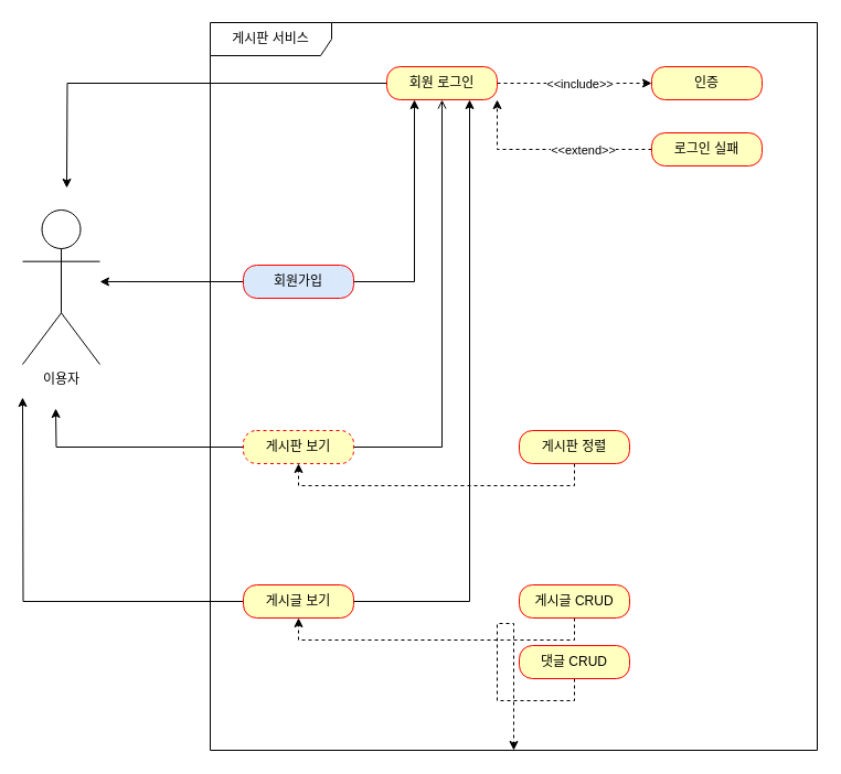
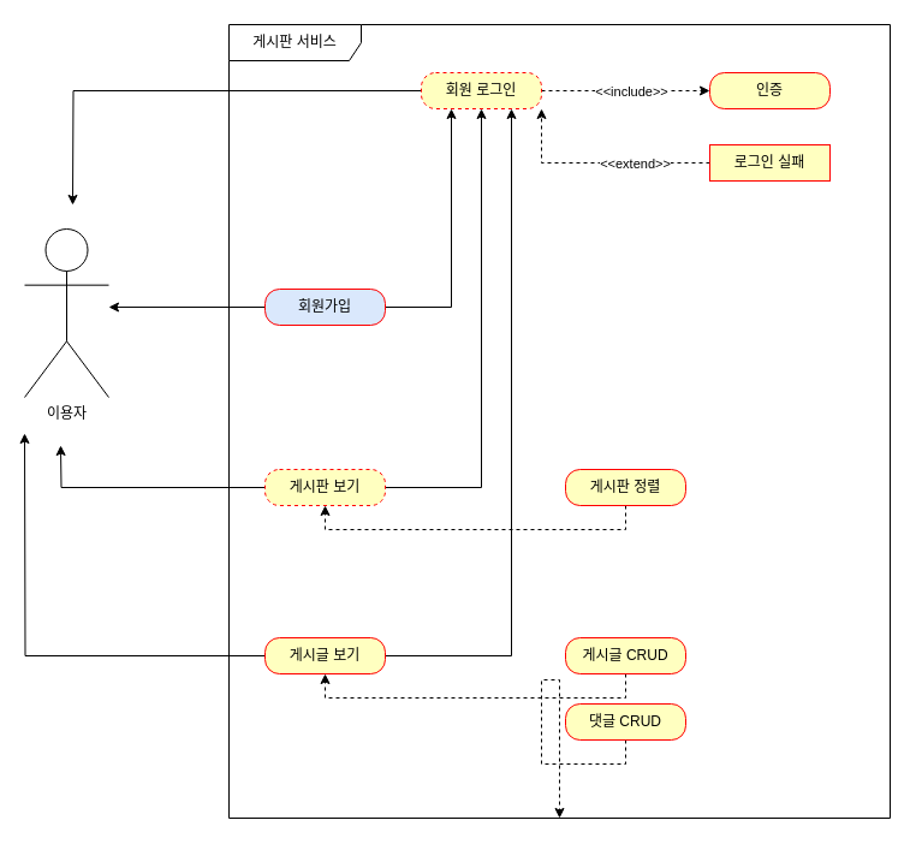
  <mxCell id="0" />
  <mxCell id="1" parent="0" />
  <mxCell id="2" value="이용자&lt;br&gt;" style="shape=umlActor;verticalLabelPosition=bottom;verticalAlign=top;html=1;outlineConnect=0;" vertex="1" parent="1"><mxGeometry x="20" y="190" width="70" height="140" as="geometry" /></mxCell>
  <mxCell id="3" value="게시판 서비스" style="shape=umlFrame;whiteSpace=wrap;html=1;width=110;height=30;" vertex="1" parent="1"><mxGeometry x="190" y="20" width="550" height="660" as="geometry" /></mxCell>
  <mxCell id="4" style="edgeStyle=orthogonalEdgeStyle;rounded=0;orthogonalLoop=1;jettySize=auto;html=1;exitX=0;exitY=0.5;exitDx=0;exitDy=0;" edge="1" parent="1" source="6"><mxGeometry relative="1" as="geometry"><mxPoint x="90" y="254.966" as="targetPoint" /></mxGeometry></mxCell>
  <mxCell id="5" style="edgeStyle=orthogonalEdgeStyle;rounded=0;orthogonalLoop=1;jettySize=auto;html=1;exitX=1;exitY=0.5;exitDx=0;exitDy=0;entryX=0.25;entryY=1;entryDx=0;entryDy=0;" edge="1" parent="1" source="6" target="16"><mxGeometry relative="1" as="geometry" /></mxCell>
  <mxCell id="6" value="회원가입" style="rounded=1;whiteSpace=wrap;html=1;arcSize=40;fontColor=#000000;fillColor=#dae8fc;strokeColor=#ff0000;" vertex="1" parent="1"><mxGeometry x="220" y="240" width="100" height="30" as="geometry" /></mxCell>
  <mxCell id="7" style="edgeStyle=orthogonalEdgeStyle;rounded=0;orthogonalLoop=1;jettySize=auto;html=1;exitX=0;exitY=0.5;exitDx=0;exitDy=0;" edge="1" parent="1" source="9"><mxGeometry relative="1" as="geometry"><mxPoint x="50" y="370" as="targetPoint" /></mxGeometry></mxCell>
- <mxCell id="8" style="edgeStyle=orthogonalEdgeStyle;rounded=0;orthogonalLoop=1;jettySize=auto;html=1;exitX=1;exitY=0.5;exitDx=0;exitDy=0;endArrow=open;" edge="1" parent="1" source="9" target="16"><mxGeometry relative="1" as="geometry" /></mxCell>
+ <mxCell id="8" style="edgeStyle=orthogonalEdgeStyle;rounded=0;orthogonalLoop=1;jettySize=auto;html=1;exitX=1;exitY=0.5;exitDx=0;exitDy=0;" edge="1" parent="1" source="9" target="16"><mxGeometry relative="1" as="geometry" /></mxCell>
  <mxCell id="9" value="게시판 보기" style="rounded=1;whiteSpace=wrap;html=1;arcSize=40;fontColor=#000000;fillColor=#ffffc0;strokeColor=#ff0000;dashed=1;" vertex="1" parent="1"><mxGeometry x="220" y="390" width="100" height="30" as="geometry" /></mxCell>
  <mxCell id="10" style="edgeStyle=orthogonalEdgeStyle;rounded=0;orthogonalLoop=1;jettySize=auto;html=1;exitX=0;exitY=0.5;exitDx=0;exitDy=0;" edge="1" parent="1" source="12"><mxGeometry relative="1" as="geometry"><mxPoint x="20" y="360" as="targetPoint" /></mxGeometry></mxCell>
  <mxCell id="11" style="edgeStyle=orthogonalEdgeStyle;rounded=0;orthogonalLoop=1;jettySize=auto;html=1;exitX=1;exitY=0.5;exitDx=0;exitDy=0;entryX=0.75;entryY=1;entryDx=0;entryDy=0;" edge="1" parent="1" source="12" target="16"><mxGeometry relative="1" as="geometry" /></mxCell>
  <mxCell id="12" value="게시글 보기" style="rounded=1;whiteSpace=wrap;html=1;arcSize=40;fontColor=#000000;fillColor=#ffffc0;strokeColor=#ff0000;" vertex="1" parent="1"><mxGeometry x="220" y="530" width="100" height="30" as="geometry" /></mxCell>
  <mxCell id="13" style="edgeStyle=orthogonalEdgeStyle;rounded=0;orthogonalLoop=1;jettySize=auto;html=1;exitX=0;exitY=0.5;exitDx=0;exitDy=0;" edge="1" parent="1" source="16"><mxGeometry relative="1" as="geometry"><mxPoint x="60" y="170" as="targetPoint" /></mxGeometry></mxCell>
  <mxCell id="14" style="edgeStyle=orthogonalEdgeStyle;rounded=0;orthogonalLoop=1;jettySize=auto;html=1;exitX=1;exitY=0.5;exitDx=0;exitDy=0;entryX=0;entryY=0.5;entryDx=0;entryDy=0;dashed=1;" edge="1" parent="1" source="16" target="17"><mxGeometry relative="1" as="geometry" /></mxCell>
  <mxCell id="15" value="&amp;lt;&amp;lt;include&amp;gt;&amp;gt;" style="edgeLabel;html=1;align=center;verticalAlign=middle;resizable=0;points=[];" vertex="1" connectable="0" parent="14"><mxGeometry x="0.185" y="-1" relative="1" as="geometry"><mxPoint x="-9" y="-1" as="offset" /></mxGeometry></mxCell>
- <mxCell id="16" value="회원 로그인" style="rounded=1;whiteSpace=wrap;html=1;arcSize=40;fontColor=#000000;fillColor=#ffffc0;strokeColor=#ff0000;" vertex="1" parent="1"><mxGeometry x="350" y="60" width="100" height="30" as="geometry" /></mxCell>
+ <mxCell id="16" value="회원 로그인" style="rounded=1;whiteSpace=wrap;html=1;arcSize=40;fontColor=#000000;fillColor=#ffffc0;strokeColor=#ff0000;dashed=1;" vertex="1" parent="1"><mxGeometry x="350" y="60" width="100" height="30" as="geometry" /></mxCell>
  <mxCell id="17" value="인증" style="rounded=1;whiteSpace=wrap;html=1;arcSize=40;fontColor=#000000;fillColor=#ffffc0;strokeColor=#ff0000;" vertex="1" parent="1"><mxGeometry x="590" y="60" width="100" height="30" as="geometry" /></mxCell>
  <mxCell id="18" style="edgeStyle=orthogonalEdgeStyle;rounded=0;orthogonalLoop=1;jettySize=auto;html=1;exitX=0;exitY=0.5;exitDx=0;exitDy=0;entryX=1;entryY=1;entryDx=0;entryDy=0;dashed=1;" edge="1" parent="1" source="20" target="16"><mxGeometry relative="1" as="geometry" /></mxCell>
  <mxCell id="19" value="&amp;lt;&amp;lt;extend&amp;gt;&amp;gt;" style="edgeLabel;html=1;align=center;verticalAlign=middle;resizable=0;points=[];" vertex="1" connectable="0" parent="18"><mxGeometry x="0.108" y="-2" relative="1" as="geometry"><mxPoint x="39" y="2" as="offset" /></mxGeometry></mxCell>
- <mxCell id="20" value="로그인 실패" style="rounded=1;whiteSpace=wrap;html=1;arcSize=40;fontColor=#000000;fillColor=#ffffc0;strokeColor=#ff0000;" vertex="1" parent="1"><mxGeometry x="590" y="120" width="100" height="30" as="geometry" /></mxCell>
+ <mxCell id="20" value="로그인 실패" style="whiteSpace=wrap;html=1;arcSize=40;fontColor=#000000;fillColor=#ffffc0;strokeColor=#ff0000;rounded=0;" vertex="1" parent="1"><mxGeometry x="590" y="120" width="100" height="30" as="geometry" /></mxCell>
  <mxCell id="21" style="edgeStyle=orthogonalEdgeStyle;rounded=0;orthogonalLoop=1;jettySize=auto;html=1;entryX=0.5;entryY=1;entryDx=0;entryDy=0;dashed=1;" edge="1" parent="1" source="22" target="9"><mxGeometry relative="1" as="geometry"><Array as="points"><mxPoint x="520" y="440" /><mxPoint x="270" y="440" /></Array></mxGeometry></mxCell>
  <mxCell id="22" value="게시판 정렬" style="rounded=1;whiteSpace=wrap;html=1;arcSize=40;fontColor=#000000;fillColor=#ffffc0;strokeColor=#ff0000;" vertex="1" parent="1"><mxGeometry x="470" y="390" width="100" height="30" as="geometry" /></mxCell>
  <mxCell id="23" style="edgeStyle=orthogonalEdgeStyle;rounded=0;orthogonalLoop=1;jettySize=auto;html=1;exitX=0.5;exitY=1;exitDx=0;exitDy=0;entryX=0.5;entryY=1;entryDx=0;entryDy=0;dashed=1;" edge="1" parent="1" source="24" target="12"><mxGeometry relative="1" as="geometry" /></mxCell>
  <mxCell id="24" value="게시글 CRUD" style="rounded=1;whiteSpace=wrap;html=1;arcSize=40;fontColor=#000000;fillColor=#ffffc0;strokeColor=#ff0000;" vertex="1" parent="1"><mxGeometry x="470" y="530" width="100" height="30" as="geometry" /></mxCell>
  <mxCell id="25" style="edgeStyle=orthogonalEdgeStyle;rounded=0;orthogonalLoop=1;jettySize=auto;html=1;exitX=0.5;exitY=1;exitDx=0;exitDy=0;dashed=1;" edge="1" parent="1" source="26" target="3"><mxGeometry relative="1" as="geometry" /></mxCell>
  <mxCell id="26" value="댓글 CRUD" style="rounded=1;whiteSpace=wrap;html=1;arcSize=40;fontColor=#000000;fillColor=#ffffc0;strokeColor=#ff0000;" vertex="1" parent="1"><mxGeometry x="470" y="585" width="100" height="30" as="geometry" /></mxCell>
